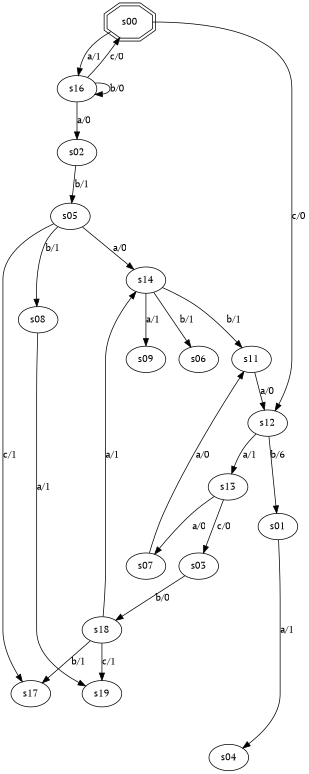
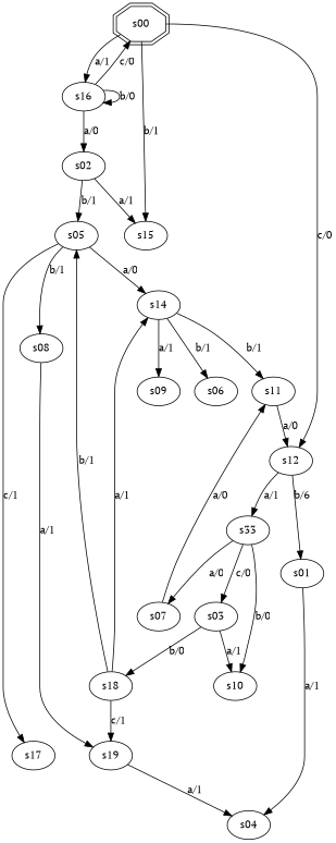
  digraph {
    fontname="PT Serif"
    node [fontname="PT Serif"]
    edge [fontname="PT Serif"]
    s00 [shape=doubleoctagon]
    s16
+   s15
    s12
    s02
    s01
-   s13
+   s13 [label=s33]
    s05
    s04
    s03
+   s10
    s07
    s14
    s08
    s17
    s11
    s09
    s06
    s19
    s18
    s00 -> s16 [label="a/1"]
+   s00 -> s15 [label="b/1"]
    s00 -> s12 [label="c/0"]
    s16 -> s00 [label="c/0"]
    s16 -> s16 [label="b/0"]
    s16 -> s02 [label="a/0"]
    s12 -> s01 [label="b/6"]
    s12 -> s13 [label="a/1"]
+   s02 -> s15 [label="a/1"]
    s02 -> s05 [label="b/1"]
    s01 -> s04 [label="a/1"]
    s13 -> s03 [label="c/0"]
+   s13 -> s10 [label="b/0"]
    s13 -> s07 [label="a/0"]
    s05 -> s14 [label="a/0"]
    s05 -> s08 [label="b/1"]
    s05 -> s17 [label="c/1"]
+   s03 -> s10 [label="a/1"]
    s03 -> s18 [label="b/0"]
    s07 -> s11 [label="a/0"]
    s14 -> s11 [label="b/1"]
    s14 -> s09 [label="a/1"]
    s14 -> s06 [label="b/1"]
    s08 -> s19 [label="a/1"]
    s11 -> s12 [label="a/0"]
-   s18 -> s17 [label="b/1"]
+   s19 -> s04 [label="a/1"]
+   s18 -> s05 [label="b/1"]
    s18 -> s14 [label="a/1"]
    s18 -> s19 [label="c/1"]
  }
